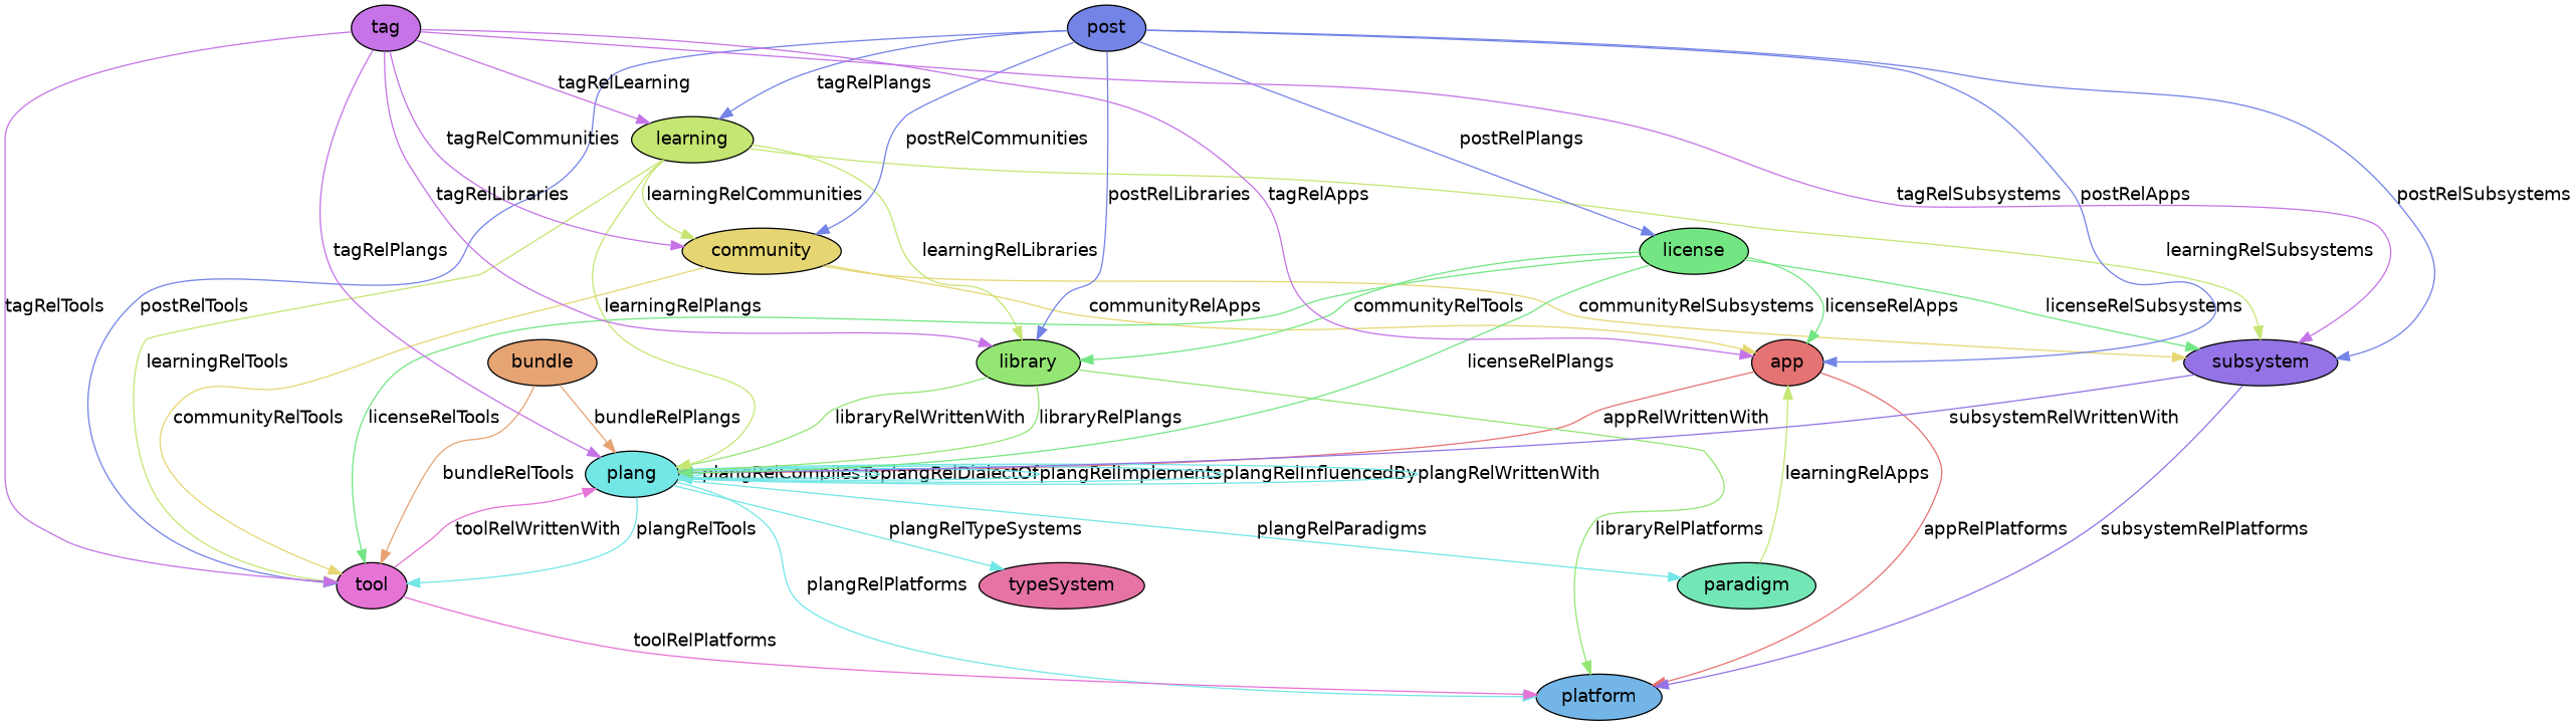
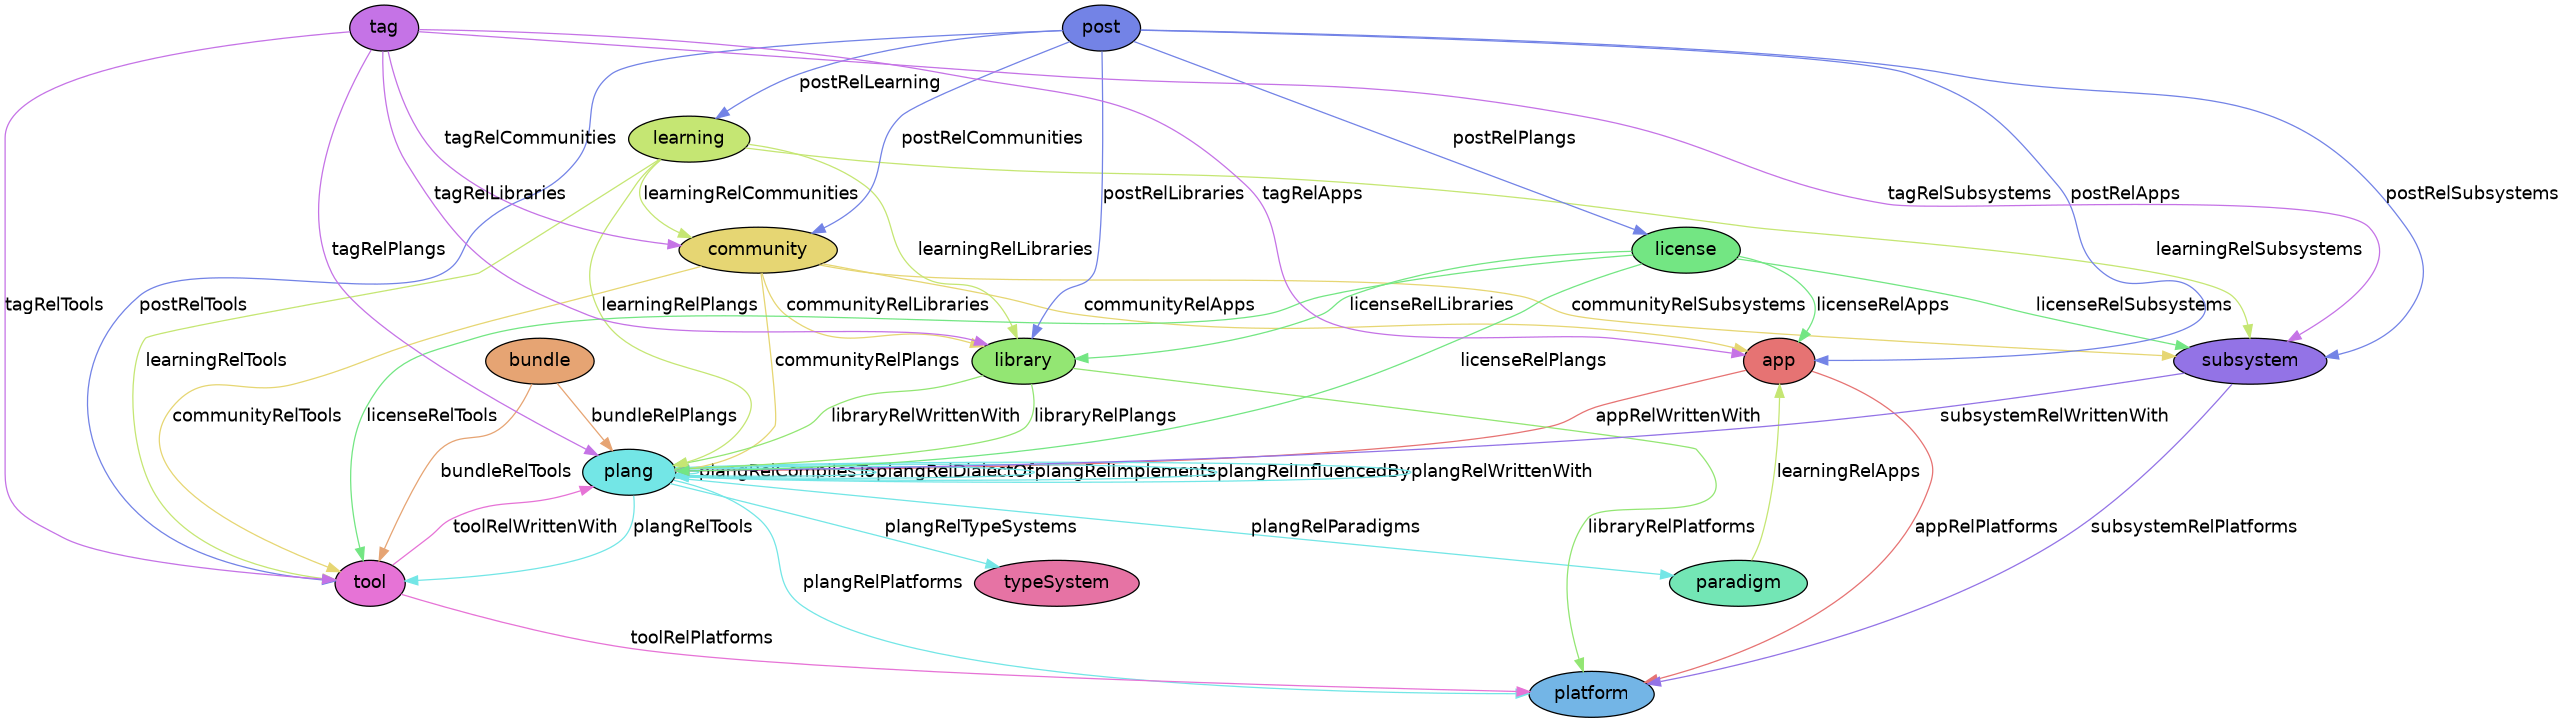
  digraph {
    fontname="DejaVu Sans"
    node [fontcolor=black fontname="DejaVu Sans" style=filled]
    edge [color="0.5 0.5 0.9" fontname="DejaVu Sans"]
    app [fillcolor="0 0.5 0.9"]
    plang [fillcolor="0.5 0.5 0.9"]
    platform [fillcolor="0.571 0.5 0.9"]
    tool [fillcolor="0.857 0.5 0.9"]
    paradigm [fillcolor="0.429 0.5 0.9"]
    typeSystem [fillcolor="0.929 0.5 0.9"]
    bundle [fillcolor="0.071 0.5 0.9"]
    community [fillcolor="0.143 0.5 0.9"]
    library [fillcolor="0.286 0.5 0.9"]
    subsystem [fillcolor="0.714 0.5 0.9"]
    learning [fillcolor="0.214 0.5 0.9"]
    license [fillcolor="0.357 0.5 0.9"]
    post [fillcolor="0.643 0.5 0.9"]
    tag [fillcolor="0.786 0.5 0.9"]
    app -> plang [color="0 0.5 0.9" label=appRelWrittenWith]
    app -> platform [color="0 0.5 0.9" label=appRelPlatforms]
    plang -> plang [label=plangRelCompilesTo]
    plang -> plang [label=plangRelDialectOf]
    plang -> plang [label=plangRelImplements]
    plang -> plang [label=plangRelInfluencedBy]
    plang -> plang [label=plangRelWrittenWith]
    plang -> platform [label=plangRelPlatforms]
    plang -> tool [label=plangRelTools]
    plang -> paradigm [label=plangRelParadigms]
    plang -> typeSystem [label=plangRelTypeSystems]
    tool -> plang [color="0.857 0.5 0.9" label=toolRelWrittenWith]
    tool -> platform [color="0.857 0.5 0.9" label=toolRelPlatforms]
    paradigm -> app [color="0.214 0.5 0.9" label=learningRelApps]
    bundle -> plang [color="0.071 0.5 0.9" label=bundleRelPlangs]
    bundle -> tool [color="0.071 0.5 0.9" label=bundleRelTools]
    community -> app [color="0.143 0.5 0.9" label=communityRelApps]
+   community -> plang [color="0.143 0.5 0.9" label=communityRelPlangs]
    community -> tool [color="0.143 0.5 0.9" label=communityRelTools]
+   community -> library [color="0.143 0.5 0.9" label=communityRelLibraries]
    community -> subsystem [color="0.143 0.5 0.9" label=communityRelSubsystems]
    library -> plang [color="0.286 0.5 0.9" label=libraryRelPlangs]
    library -> plang [color="0.286 0.5 0.9" label=libraryRelWrittenWith]
    library -> platform [color="0.286 0.5 0.9" label=libraryRelPlatforms]
    subsystem -> plang [color="0.714 0.5 0.9" label=subsystemRelWrittenWith]
    subsystem -> platform [color="0.714 0.5 0.9" label=subsystemRelPlatforms]
    learning -> plang [color="0.214 0.5 0.9" label=learningRelPlangs]
    learning -> tool [color="0.214 0.5 0.9" label=learningRelTools]
    learning -> community [color="0.214 0.5 0.9" label=learningRelCommunities]
    learning -> library [color="0.214 0.5 0.9" label=learningRelLibraries]
    learning -> subsystem [color="0.214 0.5 0.9" label=learningRelSubsystems]
    license -> app [color="0.357 0.5 0.9" label=licenseRelApps]
    license -> plang [color="0.357 0.5 0.9" label=licenseRelPlangs]
    license -> tool [color="0.357 0.5 0.9" label=licenseRelTools]
-   license -> library [color="0.357 0.5 0.9" label=communityRelTools]
+   license -> library [color="0.357 0.5 0.9" label=licenseRelLibraries]
    license -> subsystem [color="0.357 0.5 0.9" label=licenseRelSubsystems]
    post -> app [color="0.643 0.5 0.9" label=postRelApps]
    post -> tool [color="0.643 0.5 0.9" label=postRelTools]
    post -> community [color="0.643 0.5 0.9" label=postRelCommunities]
    post -> library [color="0.643 0.5 0.9" label=postRelLibraries]
    post -> subsystem [color="0.643 0.5 0.9" label=postRelSubsystems]
-   post -> learning [color="0.643 0.5 0.9" label=tagRelPlangs]
+   post -> learning [color="0.643 0.5 0.9" label=postRelLearning]
    post -> license [color="0.643 0.5 0.9" label=postRelPlangs]
    tag -> app [color="0.786 0.5 0.9" label=tagRelApps]
    tag -> plang [color="0.786 0.5 0.9" label=tagRelPlangs]
    tag -> tool [color="0.786 0.5 0.9" label=tagRelTools]
    tag -> community [color="0.786 0.5 0.9" label=tagRelCommunities]
    tag -> library [color="0.786 0.5 0.9" label=tagRelLibraries]
    tag -> subsystem [color="0.786 0.5 0.9" label=tagRelSubsystems]
-   tag -> learning [color="0.786 0.5 0.9" label=tagRelLearning]
  }
